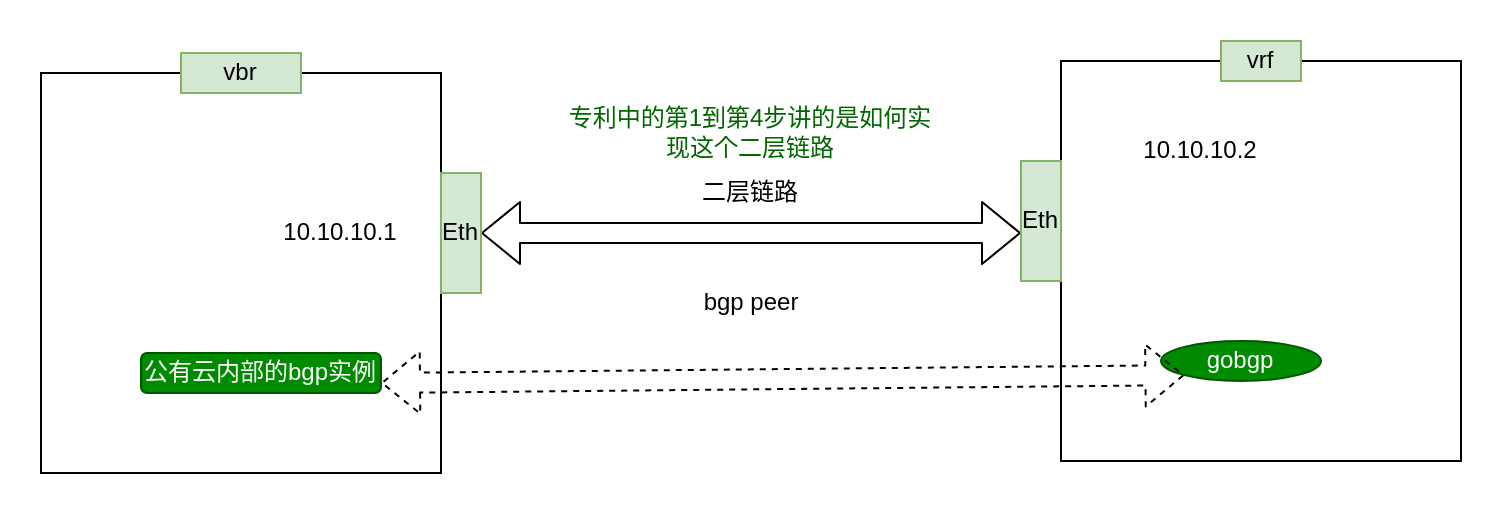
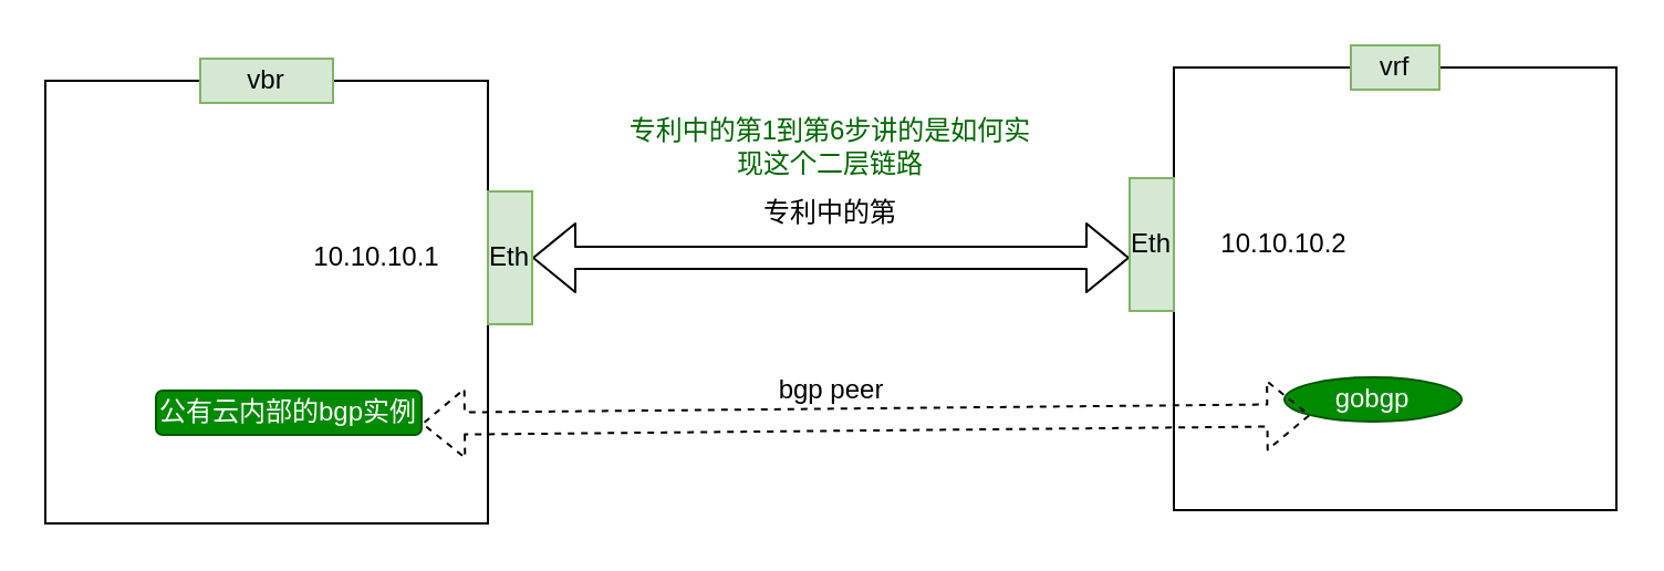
  <mxCell id="0" />
  <mxCell id="1" parent="0" />
  <mxCell id="2" value="" style="shape=flexArrow;endArrow=classic;startArrow=classic;html=1;" edge="1" parent="1"><mxGeometry width="50" height="50" relative="1" as="geometry"><mxPoint x="240" y="116" as="sourcePoint" /><mxPoint x="510" y="116" as="targetPoint" /></mxGeometry></mxCell>
  <mxCell id="3" value="" style="group" vertex="1" connectable="0" parent="1"><mxGeometry x="510" y="20" width="220" height="210" as="geometry" /></mxCell>
  <mxCell id="4" value="" style="whiteSpace=wrap;html=1;aspect=fixed;" vertex="1" parent="3"><mxGeometry x="20" y="10" width="200" height="200" as="geometry" /></mxCell>
  <mxCell id="5" value="vrf" style="text;html=1;strokeColor=#82b366;fillColor=#d5e8d4;align=center;verticalAlign=middle;whiteSpace=wrap;rounded=0;" vertex="1" parent="3"><mxGeometry x="100" width="40" height="20" as="geometry" /></mxCell>
  <mxCell id="6" value="Eth" style="rounded=0;whiteSpace=wrap;html=1;fillColor=#d5e8d4;strokeColor=#82b366;" vertex="1" parent="3"><mxGeometry y="60" width="20" height="60" as="geometry" /></mxCell>
- <mxCell id="7" value="10.10.10.2" style="text;html=1;strokeColor=none;fillColor=none;align=center;verticalAlign=middle;whiteSpace=wrap;rounded=0;" vertex="1" parent="3"><mxGeometry x="70" y="45" width="40" height="20" as="geometry" /></mxCell>
+ <mxCell id="7" value="10.10.10.2" style="text;html=1;strokeColor=none;fillColor=none;align=center;verticalAlign=middle;whiteSpace=wrap;rounded=0;" vertex="1" parent="3"><mxGeometry x="50" y="80" width="40" height="20" as="geometry" /></mxCell>
  <mxCell id="8" value="gobgp" style="ellipse;whiteSpace=wrap;html=1;fillColor=#008a00;strokeColor=#005700;fontColor=#ffffff;" vertex="1" parent="3"><mxGeometry x="70" y="150" width="80" height="20" as="geometry" /></mxCell>
  <mxCell id="9" value="" style="group" vertex="1" connectable="0" parent="1"><mxGeometry x="20" y="26" width="220" height="210" as="geometry" /></mxCell>
  <mxCell id="10" value="" style="whiteSpace=wrap;html=1;aspect=fixed;" vertex="1" parent="9"><mxGeometry y="10" width="200" height="200" as="geometry" /></mxCell>
  <mxCell id="11" value="vbr" style="text;html=1;strokeColor=#82b366;fillColor=#d5e8d4;align=center;verticalAlign=middle;whiteSpace=wrap;rounded=0;" vertex="1" parent="9"><mxGeometry x="70" width="60" height="20" as="geometry" /></mxCell>
  <mxCell id="12" value="Eth" style="rounded=0;whiteSpace=wrap;html=1;fillColor=#d5e8d4;strokeColor=#82b366;" vertex="1" parent="9"><mxGeometry x="200" y="60" width="20" height="60" as="geometry" /></mxCell>
  <mxCell id="13" value="10.10.10.1" style="text;html=1;strokeColor=none;fillColor=none;align=center;verticalAlign=middle;whiteSpace=wrap;rounded=0;" vertex="1" parent="9"><mxGeometry x="130" y="80" width="40" height="20" as="geometry" /></mxCell>
  <mxCell id="14" value="公有云内部的bgp实例" style="whiteSpace=wrap;html=1;fillColor=#008a00;strokeColor=#005700;fontColor=#ffffff;rounded=1;" vertex="1" parent="9"><mxGeometry x="50" y="150" width="120" height="20" as="geometry" /></mxCell>
- <mxCell id="15" value="二层链路" style="text;html=1;strokeColor=none;fillColor=none;align=center;verticalAlign=middle;whiteSpace=wrap;rounded=0;" vertex="1" parent="1"><mxGeometry x="330" y="86" width="90" height="20" as="geometry" /></mxCell>
+ <mxCell id="15" value="专利中的第" style="text;html=1;strokeColor=none;fillColor=none;align=center;verticalAlign=middle;whiteSpace=wrap;rounded=0;" vertex="1" parent="1"><mxGeometry x="330" y="86" width="90" height="20" as="geometry" /></mxCell>
  <mxCell id="16" value="" style="endArrow=classic;startArrow=classic;html=1;entryX=0;entryY=1;entryDx=0;entryDy=0;exitX=1;exitY=0.75;exitDx=0;exitDy=0;shape=flexArrow;dashed=1;" edge="1" parent="1" source="14" target="8"><mxGeometry width="50" height="50" relative="1" as="geometry"><mxPoint x="270" y="166" as="sourcePoint" /><mxPoint x="300" y="166" as="targetPoint" /></mxGeometry></mxCell>
- <mxCell id="17" value="bgp peer" style="text;html=1;strokeColor=none;fillColor=none;align=center;verticalAlign=middle;whiteSpace=wrap;rounded=0;" vertex="1" parent="1"><mxGeometry x="332.5" y="141" width="85" height="20" as="geometry" /></mxCell>
- <mxCell id="18" value="&lt;span style=&quot;text-align: left&quot;&gt;专利中的第1到第4步讲的是如何实现这个二层链路&lt;/span&gt;" style="text;html=1;strokeColor=none;fillColor=none;align=center;verticalAlign=middle;whiteSpace=wrap;rounded=0;fontColor=#006600;" vertex="1" parent="1"><mxGeometry x="280" y="56" width="190" height="20" as="geometry" /></mxCell>
+ <mxCell id="17" value="bgp peer" style="text;html=1;strokeColor=none;fillColor=none;align=center;verticalAlign=middle;whiteSpace=wrap;rounded=0;" vertex="1" parent="1"><mxGeometry x="332.5" y="166" width="85" height="20" as="geometry" /></mxCell>
+ <mxCell id="18" value="&lt;span style=&quot;text-align: left&quot;&gt;专利中的第1到第6步讲的是如何实现这个二层链路&lt;/span&gt;" style="text;html=1;strokeColor=none;fillColor=none;align=center;verticalAlign=middle;whiteSpace=wrap;rounded=0;fontColor=#006600;" vertex="1" parent="1"><mxGeometry x="280" y="56" width="190" height="20" as="geometry" /></mxCell>
